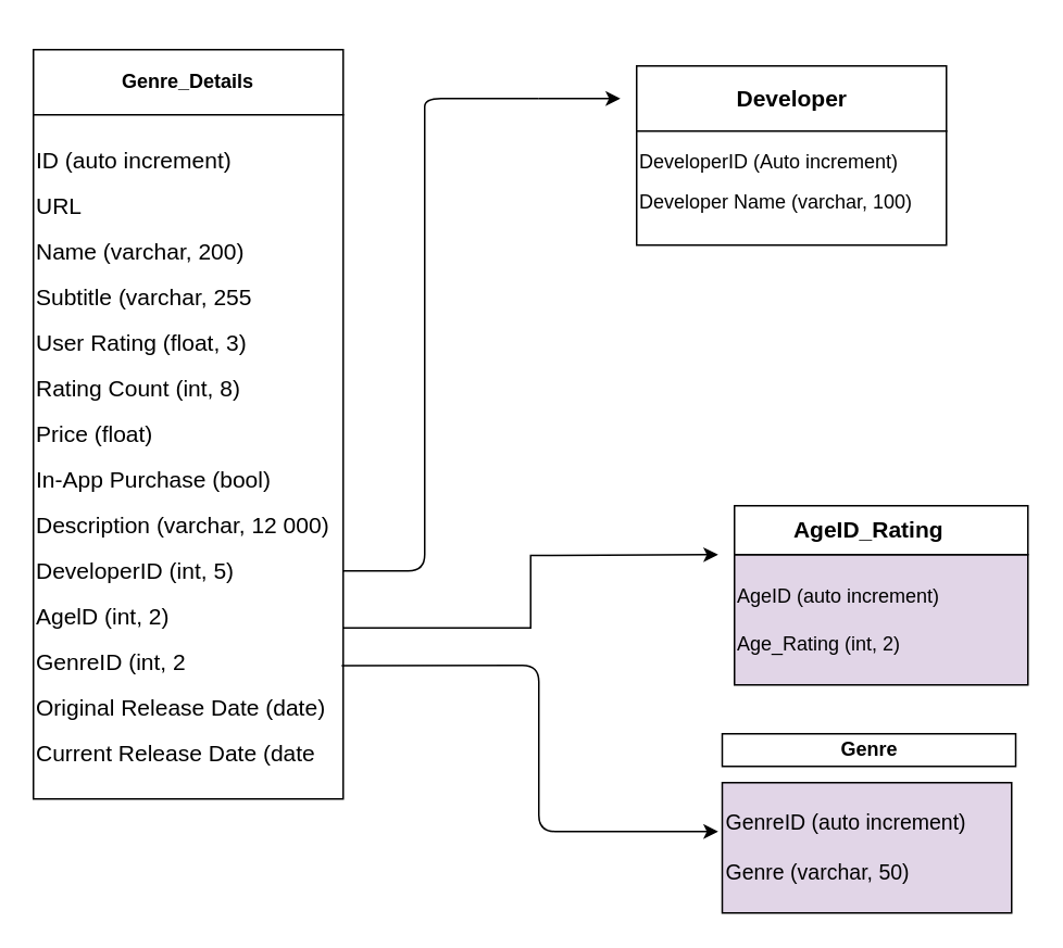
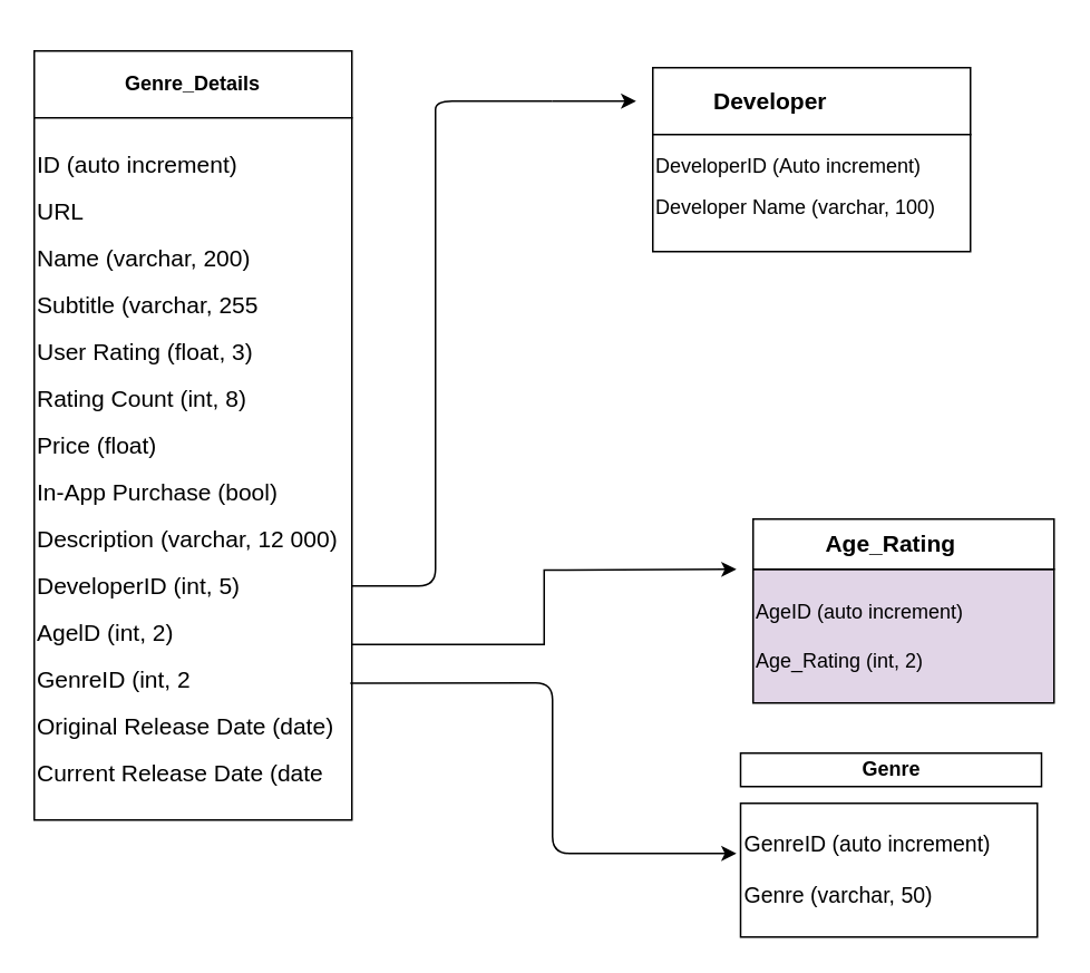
  <mxCell id="0" />
  <mxCell id="1" parent="0" />
  <mxCell id="2" value="AgeID (auto increment)&lt;br&gt;&lt;br&gt;Age_Rating (int, 2)" style="rounded=0;whiteSpace=wrap;html=1;align=left;fillColor=#e1d5e7;" vertex="1" parent="1"><mxGeometry x="450" y="340" width="180" height="80" as="geometry" /></mxCell>
  <mxCell id="3" value="" style="rounded=0;whiteSpace=wrap;html=1;" vertex="1" parent="1"><mxGeometry x="20" y="30" width="190" height="40" as="geometry" /></mxCell>
  <mxCell id="4" value="&lt;b&gt;Genre_Details&lt;/b&gt;" style="text;html=1;strokeColor=none;fillColor=none;align=center;verticalAlign=middle;whiteSpace=wrap;rounded=0;" vertex="1" parent="1"><mxGeometry x="20" y="20" width="190" height="60" as="geometry" /></mxCell>
  <mxCell id="5" style="edgeStyle=orthogonalEdgeStyle;rounded=0;orthogonalLoop=1;jettySize=auto;html=1;exitX=1;exitY=0.75;exitDx=0;exitDy=0;" edge="1" parent="1" source="6"><mxGeometry relative="1" as="geometry"><mxPoint x="440" y="340" as="targetPoint" /></mxGeometry></mxCell>
  <mxCell id="6" value="&lt;p style=&quot;line-height: 100% ; font-size: 14px&quot;&gt;&lt;font style=&quot;font-size: 14px&quot;&gt;ID (auto increment)&lt;br&gt;&lt;br&gt;URL&lt;/font&gt;&lt;/p&gt;&lt;p style=&quot;line-height: 100% ; font-size: 14px&quot;&gt;&lt;font style=&quot;font-size: 14px&quot;&gt;Name (varchar, 200)&lt;/font&gt;&lt;/p&gt;&lt;p style=&quot;line-height: 100% ; font-size: 14px&quot;&gt;&lt;font style=&quot;font-size: 14px&quot;&gt;Subtitle (varchar, 255&lt;/font&gt;&lt;/p&gt;&lt;p style=&quot;line-height: 100% ; font-size: 14px&quot;&gt;&lt;font style=&quot;font-size: 14px&quot;&gt;User Rating (float, 3)&lt;/font&gt;&lt;/p&gt;&lt;p style=&quot;line-height: 100% ; font-size: 14px&quot;&gt;&lt;font style=&quot;font-size: 14px&quot;&gt;Rating Count (int, 8)&lt;/font&gt;&lt;/p&gt;&lt;p style=&quot;line-height: 100% ; font-size: 14px&quot;&gt;&lt;font style=&quot;font-size: 14px&quot;&gt;Price (float)&lt;/font&gt;&lt;/p&gt;&lt;p style=&quot;line-height: 100% ; font-size: 14px&quot;&gt;&lt;font style=&quot;font-size: 14px&quot;&gt;In-App Purchase (bool)&lt;/font&gt;&lt;/p&gt;&lt;p style=&quot;line-height: 100% ; font-size: 14px&quot;&gt;&lt;font style=&quot;font-size: 14px&quot;&gt;Description (varchar, 12 000)&lt;/font&gt;&lt;/p&gt;&lt;p style=&quot;line-height: 100% ; font-size: 14px&quot;&gt;&lt;font style=&quot;font-size: 14px&quot;&gt;DeveloperID (int, 5)&lt;/font&gt;&lt;/p&gt;&lt;p style=&quot;line-height: 100% ; font-size: 14px&quot;&gt;&lt;font style=&quot;font-size: 14px&quot;&gt;AgelD (int, 2)&lt;/font&gt;&lt;/p&gt;&lt;p style=&quot;line-height: 100% ; font-size: 14px&quot;&gt;&lt;font style=&quot;font-size: 14px&quot;&gt;GenreID (int, 2&lt;/font&gt;&lt;/p&gt;&lt;p style=&quot;line-height: 100% ; font-size: 14px&quot;&gt;&lt;font style=&quot;font-size: 14px&quot;&gt;Original Release Date (date)&lt;/font&gt;&lt;/p&gt;&lt;p style=&quot;line-height: 100% ; font-size: 14px&quot;&gt;&lt;font style=&quot;font-size: 14px&quot;&gt;Current Release Date (date&lt;/font&gt;&lt;/p&gt;" style="rounded=0;whiteSpace=wrap;html=1;align=left;verticalAlign=top;" vertex="1" parent="1"><mxGeometry x="20" y="70" width="190" height="420" as="geometry" /></mxCell>
  <mxCell id="7" value="" style="endArrow=none;html=1;" edge="1" parent="1"><mxGeometry width="50" height="50" relative="1" as="geometry"><mxPoint x="210" y="350" as="sourcePoint" /><mxPoint x="330" y="60" as="targetPoint" /><Array as="points"><mxPoint x="260" y="350" /><mxPoint x="260" y="200" /><mxPoint x="260" y="120" /><mxPoint x="260" y="80" /><mxPoint x="260" y="60" /></Array></mxGeometry></mxCell>
  <mxCell id="8" value="" style="endArrow=classic;html=1;" edge="1" parent="1"><mxGeometry width="50" height="50" relative="1" as="geometry"><mxPoint x="330" y="60" as="sourcePoint" /><mxPoint x="380" y="60" as="targetPoint" /></mxGeometry></mxCell>
  <mxCell id="9" value="" style="rounded=0;whiteSpace=wrap;html=1;" vertex="1" parent="1"><mxGeometry x="390" y="40" width="190" height="40" as="geometry" /></mxCell>
- <mxCell id="10" value="&lt;b&gt;&lt;font style=&quot;font-size: 14px&quot;&gt;Developer&lt;/font&gt;&lt;/b&gt;" style="text;html=1;strokeColor=none;fillColor=none;align=center;verticalAlign=middle;whiteSpace=wrap;rounded=0;" vertex="1" parent="1"><mxGeometry x="437.5" y="50" width="95" height="20" as="geometry" /></mxCell>
+ <mxCell id="10" value="&lt;b&gt;&lt;font style=&quot;font-size: 14px&quot;&gt;Developer&lt;/font&gt;&lt;/b&gt;" style="text;html=1;strokeColor=none;fillColor=none;align=center;verticalAlign=middle;whiteSpace=wrap;rounded=0;" vertex="1" parent="1"><mxGeometry x="412.5" y="50" width="95" height="20" as="geometry" /></mxCell>
  <mxCell id="11" value="&lt;span style=&quot;line-height: 210%&quot;&gt;DeveloperID (Auto increment)&lt;br&gt;Developer Name (varchar, 100)&lt;/span&gt;" style="rounded=0;whiteSpace=wrap;html=1;verticalAlign=top;align=left;" vertex="1" parent="1"><mxGeometry x="390" y="80" width="190" height="70" as="geometry" /></mxCell>
  <mxCell id="12" value="" style="rounded=0;whiteSpace=wrap;html=1;align=left;" vertex="1" parent="1"><mxGeometry x="450" y="310" width="180" height="30" as="geometry" /></mxCell>
- <mxCell id="13" value="&lt;b&gt;&lt;font style=&quot;font-size: 14px&quot;&gt;AgeID_Rating&lt;/font&gt;&lt;/b&gt;" style="text;html=1;strokeColor=none;fillColor=none;align=center;verticalAlign=middle;whiteSpace=wrap;rounded=0;" vertex="1" parent="1"><mxGeometry x="450" y="310" width="165" height="30" as="geometry" /></mxCell>
+ <mxCell id="13" value="&lt;b&gt;&lt;font style=&quot;font-size: 14px&quot;&gt;Age_Rating&lt;/font&gt;&lt;/b&gt;" style="text;html=1;strokeColor=none;fillColor=none;align=center;verticalAlign=middle;whiteSpace=wrap;rounded=0;" vertex="1" parent="1"><mxGeometry x="450" y="310" width="165" height="30" as="geometry" /></mxCell>
  <mxCell id="14" value="" style="endArrow=classic;html=1;exitX=0.995;exitY=0.805;exitDx=0;exitDy=0;exitPerimeter=0;" edge="1" parent="1" source="6"><mxGeometry width="50" height="50" relative="1" as="geometry"><mxPoint x="260" y="440" as="sourcePoint" /><mxPoint x="440" y="510" as="targetPoint" /><Array as="points"><mxPoint x="330" y="408" /><mxPoint x="330" y="510" /><mxPoint x="380" y="510" /></Array></mxGeometry></mxCell>
  <mxCell id="15" value="&lt;b&gt;Genre&lt;/b&gt;" style="rounded=0;whiteSpace=wrap;html=1;align=center;" vertex="1" parent="1"><mxGeometry x="442.5" y="450" width="180" height="20" as="geometry" /></mxCell>
- <mxCell id="16" value="&lt;font style=&quot;font-size: 13px&quot;&gt;GenreID (auto increment)&lt;br&gt;&lt;br&gt;Genre (varchar, 50)&lt;/font&gt;" style="rounded=0;whiteSpace=wrap;html=1;align=left;fillColor=#e1d5e7;" vertex="1" parent="1"><mxGeometry x="442.5" y="480" width="177.5" height="80" as="geometry" /></mxCell>
+ <mxCell id="16" value="&lt;font style=&quot;font-size: 13px&quot;&gt;GenreID (auto increment)&lt;br&gt;&lt;br&gt;Genre (varchar, 50)&lt;/font&gt;" style="rounded=0;whiteSpace=wrap;html=1;align=left;" vertex="1" parent="1"><mxGeometry x="442.5" y="480" width="177.5" height="80" as="geometry" /></mxCell>
